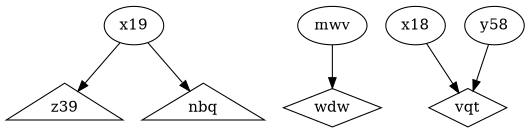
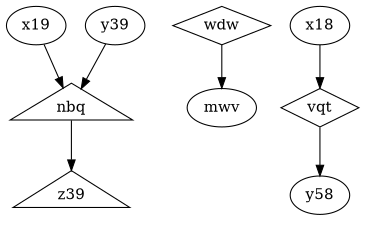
  digraph {
    splines=true
    z39 [shape=triangle]
    wdw [shape=diamond]
    vqt [shape=diamond]
    nbq [shape=triangle]
    n5 [label=x19]
+   y39
    n7 [label=x18]
    n8 [label=y58]
    mwv
-   n5 -> z39
+   nbq -> z39
    n5 -> nbq
+   y39 -> nbq
    n7 -> vqt
-   n8 -> vqt
-   mwv -> wdw
+   vqt -> n8
+   wdw -> mwv
  }
